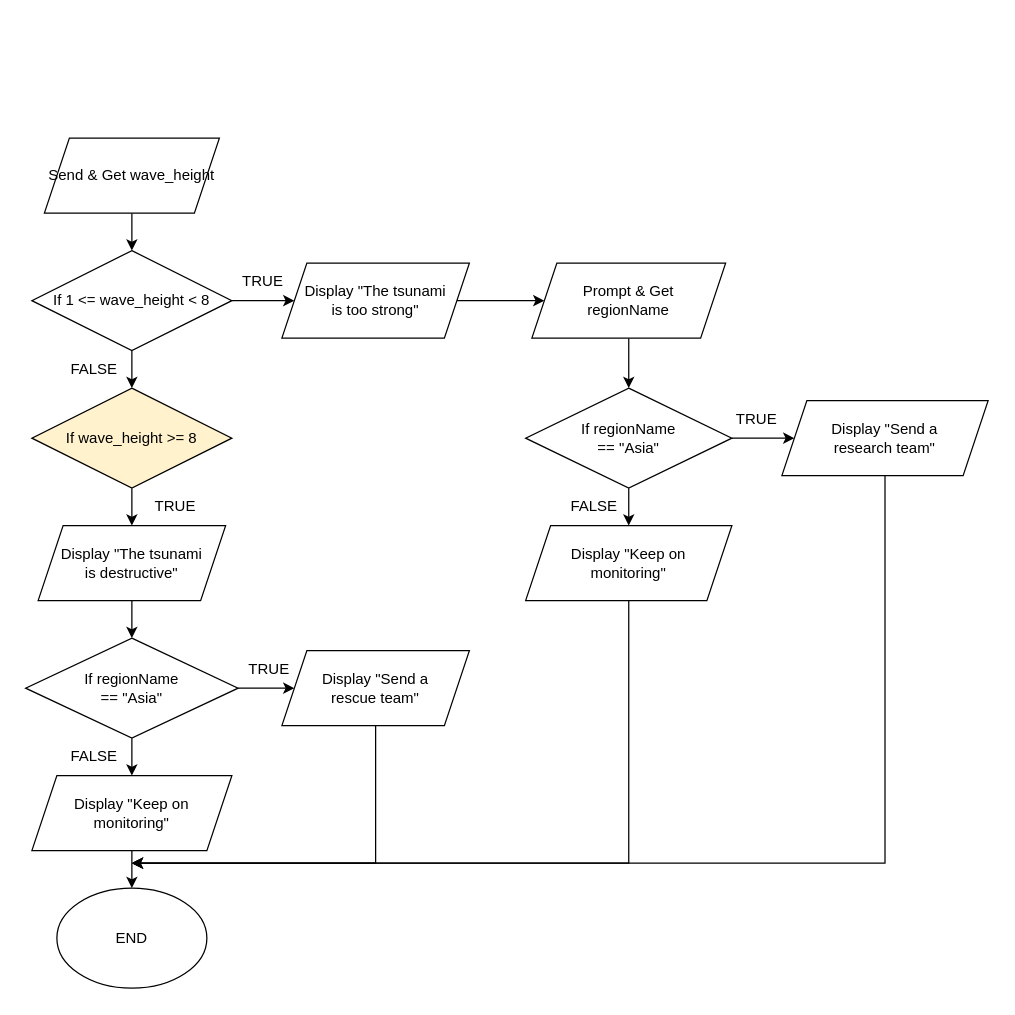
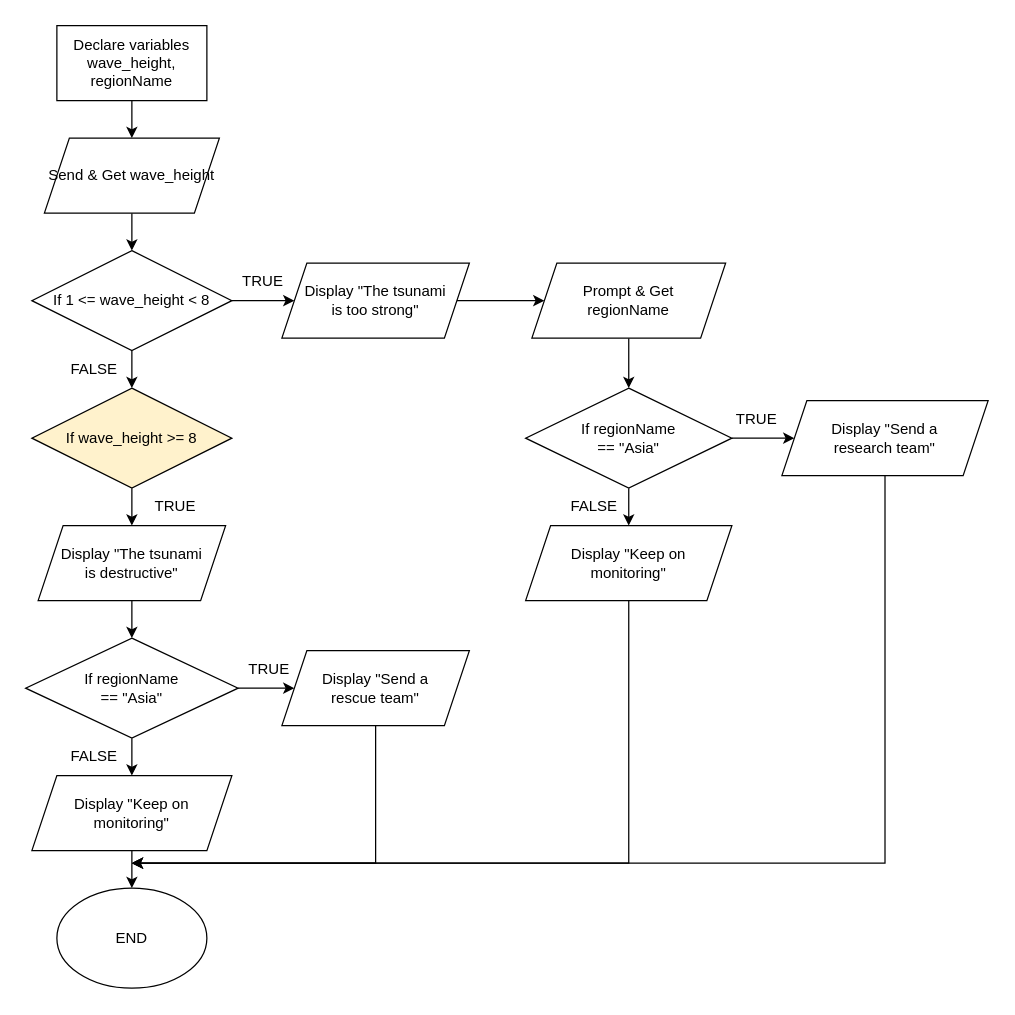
  <mxCell id="0" />
  <mxCell id="1" parent="0" />
+ <mxCell id="2" value="" style="edgeStyle=orthogonalEdgeStyle;rounded=0;orthogonalLoop=1;jettySize=auto;html=1;" edge="1" parent="1" source="3" target="5"><mxGeometry relative="1" as="geometry" /></mxCell>
+ <mxCell id="3" value="Declare variables wave_height, regionName" style="whiteSpace=wrap;html=1;" vertex="1" parent="1"><mxGeometry x="45" y="20" width="120" height="60" as="geometry" /></mxCell>
  <mxCell id="4" value="" style="edgeStyle=orthogonalEdgeStyle;rounded=0;orthogonalLoop=1;jettySize=auto;html=1;" edge="1" parent="1" source="5" target="8"><mxGeometry relative="1" as="geometry" /></mxCell>
  <mxCell id="5" value="Send &amp;amp; Get wave_height" style="shape=parallelogram;perimeter=parallelogramPerimeter;whiteSpace=wrap;html=1;fixedSize=1;" vertex="1" parent="1"><mxGeometry x="35" y="110" width="140" height="60" as="geometry" /></mxCell>
  <mxCell id="6" value="" style="edgeStyle=orthogonalEdgeStyle;rounded=0;orthogonalLoop=1;jettySize=auto;html=1;" edge="1" parent="1" source="8" target="10"><mxGeometry relative="1" as="geometry" /></mxCell>
  <mxCell id="7" value="" style="edgeStyle=orthogonalEdgeStyle;rounded=0;orthogonalLoop=1;jettySize=auto;html=1;" edge="1" parent="1" source="8" target="21"><mxGeometry relative="1" as="geometry" /></mxCell>
  <mxCell id="8" value="If 1 &amp;lt;= wave_height &amp;lt; 8" style="rhombus;whiteSpace=wrap;html=1;" vertex="1" parent="1"><mxGeometry x="25" y="200" width="160" height="80" as="geometry" /></mxCell>
  <mxCell id="9" value="" style="edgeStyle=orthogonalEdgeStyle;rounded=0;orthogonalLoop=1;jettySize=auto;html=1;" edge="1" parent="1" source="10" target="12"><mxGeometry relative="1" as="geometry" /></mxCell>
  <mxCell id="10" value="Display &quot;The tsunami&lt;br&gt;is too strong&quot;" style="shape=parallelogram;perimeter=parallelogramPerimeter;whiteSpace=wrap;html=1;fixedSize=1;" vertex="1" parent="1"><mxGeometry x="225" y="210" width="150" height="60" as="geometry" /></mxCell>
  <mxCell id="11" value="" style="edgeStyle=orthogonalEdgeStyle;rounded=0;orthogonalLoop=1;jettySize=auto;html=1;" edge="1" parent="1" source="12" target="15"><mxGeometry relative="1" as="geometry" /></mxCell>
  <mxCell id="12" value="Prompt &amp;amp; Get&lt;br&gt;regionName" style="shape=parallelogram;perimeter=parallelogramPerimeter;whiteSpace=wrap;html=1;fixedSize=1;" vertex="1" parent="1"><mxGeometry x="425" y="210" width="155" height="60" as="geometry" /></mxCell>
  <mxCell id="13" value="" style="edgeStyle=orthogonalEdgeStyle;rounded=0;orthogonalLoop=1;jettySize=auto;html=1;" edge="1" parent="1" source="15" target="17"><mxGeometry relative="1" as="geometry" /></mxCell>
  <mxCell id="14" value="" style="edgeStyle=orthogonalEdgeStyle;rounded=0;orthogonalLoop=1;jettySize=auto;html=1;" edge="1" parent="1" source="15" target="19"><mxGeometry relative="1" as="geometry" /></mxCell>
  <mxCell id="15" value="If regionName&lt;br&gt;== &quot;Asia&quot;" style="rhombus;whiteSpace=wrap;html=1;" vertex="1" parent="1"><mxGeometry x="420" y="310" width="165" height="80" as="geometry" /></mxCell>
  <mxCell id="16" style="edgeStyle=orthogonalEdgeStyle;rounded=0;orthogonalLoop=1;jettySize=auto;html=1;exitX=0.5;exitY=1;exitDx=0;exitDy=0;" edge="1" parent="1" source="17"><mxGeometry relative="1" as="geometry"><mxPoint x="105" y="690" as="targetPoint" /><Array as="points"><mxPoint x="708" y="690" /></Array></mxGeometry></mxCell>
  <mxCell id="17" value="Display &quot;Send a&lt;br&gt;research team&quot;" style="shape=parallelogram;perimeter=parallelogramPerimeter;whiteSpace=wrap;html=1;fixedSize=1;" vertex="1" parent="1"><mxGeometry x="625" y="320" width="165" height="60" as="geometry" /></mxCell>
  <mxCell id="18" style="edgeStyle=orthogonalEdgeStyle;rounded=0;orthogonalLoop=1;jettySize=auto;html=1;exitX=0.5;exitY=1;exitDx=0;exitDy=0;" edge="1" parent="1" source="19"><mxGeometry relative="1" as="geometry"><mxPoint x="105" y="690" as="targetPoint" /><Array as="points"><mxPoint x="502" y="690" /></Array></mxGeometry></mxCell>
  <mxCell id="19" value="Display &quot;Keep on&lt;br&gt;monitoring&quot;" style="shape=parallelogram;perimeter=parallelogramPerimeter;whiteSpace=wrap;html=1;fixedSize=1;" vertex="1" parent="1"><mxGeometry x="420" y="420" width="165" height="60" as="geometry" /></mxCell>
  <mxCell id="20" value="" style="edgeStyle=orthogonalEdgeStyle;rounded=0;orthogonalLoop=1;jettySize=auto;html=1;" edge="1" parent="1" source="21" target="23"><mxGeometry relative="1" as="geometry" /></mxCell>
  <mxCell id="21" value="If wave_height &amp;gt;= 8" style="rhombus;whiteSpace=wrap;html=1;fillColor=#fff2cc;" vertex="1" parent="1"><mxGeometry x="25" y="310" width="160" height="80" as="geometry" /></mxCell>
  <mxCell id="22" value="" style="edgeStyle=orthogonalEdgeStyle;rounded=0;orthogonalLoop=1;jettySize=auto;html=1;" edge="1" parent="1" source="23" target="26"><mxGeometry relative="1" as="geometry" /></mxCell>
  <mxCell id="23" value="Display &quot;The tsunami&lt;br&gt;is destructive&quot;" style="shape=parallelogram;perimeter=parallelogramPerimeter;whiteSpace=wrap;html=1;fixedSize=1;" vertex="1" parent="1"><mxGeometry x="30" y="420" width="150" height="60" as="geometry" /></mxCell>
  <mxCell id="24" value="" style="edgeStyle=orthogonalEdgeStyle;rounded=0;orthogonalLoop=1;jettySize=auto;html=1;" edge="1" parent="1" source="26" target="28"><mxGeometry relative="1" as="geometry" /></mxCell>
  <mxCell id="25" value="" style="edgeStyle=orthogonalEdgeStyle;rounded=0;orthogonalLoop=1;jettySize=auto;html=1;" edge="1" parent="1" source="26" target="30"><mxGeometry relative="1" as="geometry" /></mxCell>
  <mxCell id="26" value="If regionName&lt;br&gt;== &quot;Asia&quot;" style="rhombus;whiteSpace=wrap;html=1;" vertex="1" parent="1"><mxGeometry x="20" y="510" width="170" height="80" as="geometry" /></mxCell>
  <mxCell id="27" style="edgeStyle=orthogonalEdgeStyle;rounded=0;orthogonalLoop=1;jettySize=auto;html=1;exitX=0.5;exitY=1;exitDx=0;exitDy=0;" edge="1" parent="1" source="28"><mxGeometry relative="1" as="geometry"><mxPoint x="105" y="690" as="targetPoint" /><Array as="points"><mxPoint x="300" y="690" /></Array></mxGeometry></mxCell>
  <mxCell id="28" value="Display &quot;Send a&lt;br&gt;rescue team&quot;" style="shape=parallelogram;perimeter=parallelogramPerimeter;whiteSpace=wrap;html=1;fixedSize=1;" vertex="1" parent="1"><mxGeometry x="225" y="520" width="150" height="60" as="geometry" /></mxCell>
  <mxCell id="29" value="" style="edgeStyle=orthogonalEdgeStyle;rounded=0;orthogonalLoop=1;jettySize=auto;html=1;entryX=0.5;entryY=0;entryDx=0;entryDy=0;" edge="1" parent="1" source="30" target="31"><mxGeometry relative="1" as="geometry"><mxPoint x="105" y="750" as="targetPoint" /></mxGeometry></mxCell>
  <mxCell id="30" value="Display &quot;Keep on&lt;br&gt;monitoring&quot;" style="shape=parallelogram;perimeter=parallelogramPerimeter;whiteSpace=wrap;html=1;fixedSize=1;" vertex="1" parent="1"><mxGeometry x="25" y="620" width="160" height="60" as="geometry" /></mxCell>
  <mxCell id="31" value="END" style="ellipse;whiteSpace=wrap;html=1;" vertex="1" parent="1"><mxGeometry x="45" y="710" width="120" height="80" as="geometry" /></mxCell>
  <mxCell id="32" value="TRUE" style="text;html=1;strokeColor=none;fillColor=none;align=center;verticalAlign=middle;whiteSpace=wrap;rounded=0;" vertex="1" parent="1"><mxGeometry x="180" y="210" width="60" height="30" as="geometry" /></mxCell>
  <mxCell id="33" value="TRUE" style="text;html=1;strokeColor=none;fillColor=none;align=center;verticalAlign=middle;whiteSpace=wrap;rounded=0;" vertex="1" parent="1"><mxGeometry x="575" y="320" width="60" height="30" as="geometry" /></mxCell>
  <mxCell id="34" value="TRUE" style="text;html=1;strokeColor=none;fillColor=none;align=center;verticalAlign=middle;whiteSpace=wrap;rounded=0;" vertex="1" parent="1"><mxGeometry x="185" y="520" width="60" height="30" as="geometry" /></mxCell>
  <mxCell id="35" value="FALSE" style="text;html=1;strokeColor=none;fillColor=none;align=center;verticalAlign=middle;whiteSpace=wrap;rounded=0;" vertex="1" parent="1"><mxGeometry x="45" y="280" width="60" height="30" as="geometry" /></mxCell>
  <mxCell id="36" value="FALSE" style="text;html=1;strokeColor=none;fillColor=none;align=center;verticalAlign=middle;whiteSpace=wrap;rounded=0;" vertex="1" parent="1"><mxGeometry x="445" y="390" width="60" height="30" as="geometry" /></mxCell>
  <mxCell id="37" value="FALSE" style="text;html=1;strokeColor=none;fillColor=none;align=center;verticalAlign=middle;whiteSpace=wrap;rounded=0;" vertex="1" parent="1"><mxGeometry x="45" y="590" width="60" height="30" as="geometry" /></mxCell>
  <mxCell id="38" value="TRUE" style="text;html=1;strokeColor=none;fillColor=none;align=center;verticalAlign=middle;whiteSpace=wrap;rounded=0;" vertex="1" parent="1"><mxGeometry x="110" y="390" width="60" height="30" as="geometry" /></mxCell>
